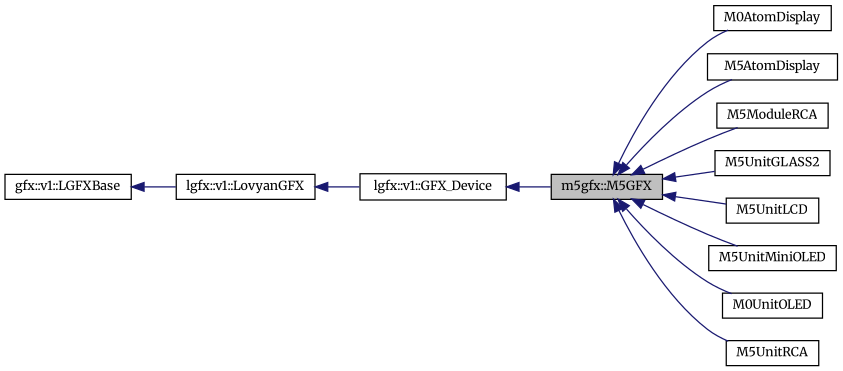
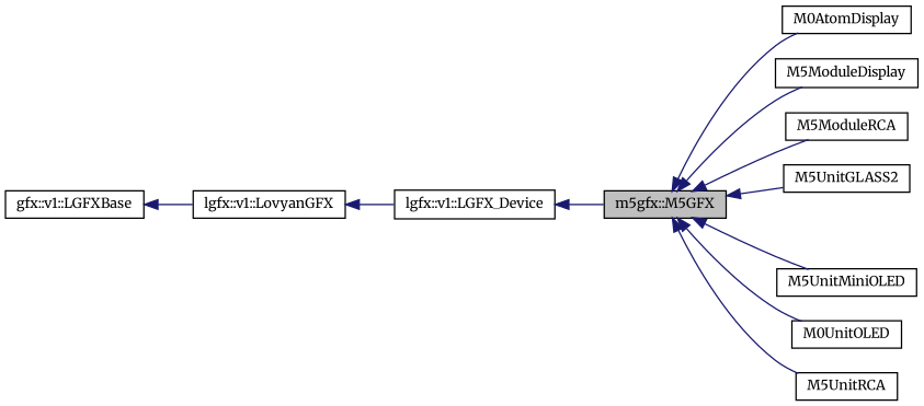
  digraph {
    fontname=Merriweather
    rankdir=LR
    node [color=black fillcolor=white fontname=Merriweather fontsize=10 shape=record style=filled]
    edge [color=midnightblue dir=back fontname=Merriweather fontsize=10 labelfontname=Helvetica labelfontsize=10 style=solid]
    n1 [fillcolor=grey75 fontcolor=black height=0.2 label="m5gfx::M5GFX" width=0.4]
    n2 [height=0.2 label=M0AtomDisplay width=0.4]
-   n3 [height=0.2 label=M5AtomDisplay width=0.4]
+   n3 [height=0.2 label=M5ModuleDisplay width=0.4]
    n4 [height=0.2 label=M5ModuleRCA width=0.4]
    n5 [height=0.2 label=M5UnitGLASS2 width=0.4]
-   n6 [height=0.2 label=M5UnitLCD width=0.4]
    n7 [height=0.2 label=M5UnitMiniOLED width=0.4]
    n8 [height=0.2 label=M0UnitOLED width=0.4]
    n9 [height=0.2 label=M5UnitRCA width=0.4]
-   n10 [height=0.2 label="lgfx::v1::GFX_Device" width=0.4]
+   n10 [height=0.2 label="lgfx::v1::LGFX_Device" width=0.4]
    n11 [height=0.2 label="lgfx::v1::LovyanGFX" width=0.4]
    n12 [height=0.2 label="gfx::v1::LGFXBase" width=0.4]
    n1 -> n2
    n1 -> n3
    n1 -> n4
    n1 -> n5
-   n1 -> n6
    n1 -> n7
    n1 -> n8
    n1 -> n9
    n10 -> n1
    n11 -> n10
    n12 -> n11
  }
